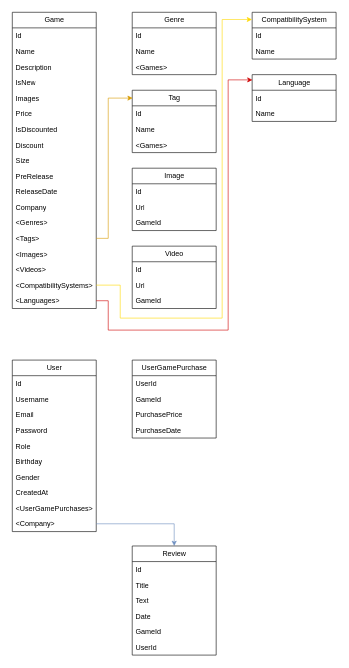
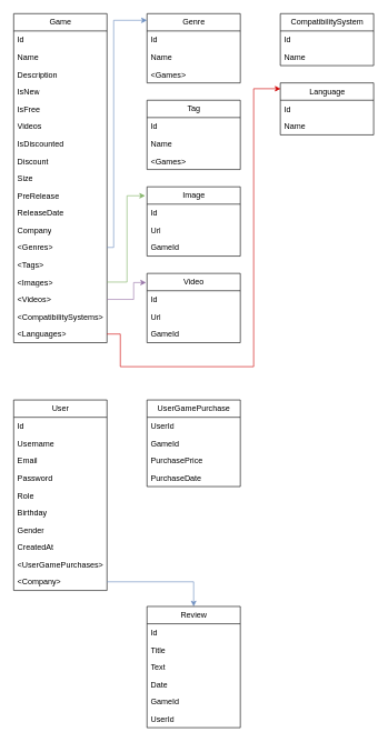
  <mxCell id="0" />
  <mxCell id="1" parent="0" />
  <mxCell id="2" value="Game" style="swimlane;fontStyle=0;childLayout=stackLayout;horizontal=1;startSize=26;fillColor=none;horizontalStack=0;resizeParent=1;resizeParentMax=0;resizeLast=0;collapsible=1;marginBottom=0;html=1;" parent="1" vertex="1"><mxGeometry x="20" y="20" width="140" height="494" as="geometry"><mxRectangle x="40" y="40" width="60" height="30" as="alternateBounds" /></mxGeometry></mxCell>
  <mxCell id="3" value="Id" style="text;strokeColor=none;fillColor=none;align=left;verticalAlign=top;spacingLeft=4;spacingRight=4;overflow=hidden;rotatable=0;points=[[0,0.5],[1,0.5]];portConstraint=eastwest;whiteSpace=wrap;html=1;" parent="2" vertex="1"><mxGeometry y="26" width="140" height="26" as="geometry" /></mxCell>
  <mxCell id="4" value="Name" style="text;strokeColor=none;fillColor=none;align=left;verticalAlign=top;spacingLeft=4;spacingRight=4;overflow=hidden;rotatable=0;points=[[0,0.5],[1,0.5]];portConstraint=eastwest;whiteSpace=wrap;html=1;" parent="2" vertex="1"><mxGeometry y="52" width="140" height="26" as="geometry" /></mxCell>
  <mxCell id="5" value="Description" style="text;strokeColor=none;fillColor=none;align=left;verticalAlign=top;spacingLeft=4;spacingRight=4;overflow=hidden;rotatable=0;points=[[0,0.5],[1,0.5]];portConstraint=eastwest;whiteSpace=wrap;html=1;" parent="2" vertex="1"><mxGeometry y="78" width="140" height="26" as="geometry" /></mxCell>
  <mxCell id="6" value="IsNew" style="text;strokeColor=none;fillColor=none;align=left;verticalAlign=top;spacingLeft=4;spacingRight=4;overflow=hidden;rotatable=0;points=[[0,0.5],[1,0.5]];portConstraint=eastwest;whiteSpace=wrap;html=1;" parent="2" vertex="1"><mxGeometry y="104" width="140" height="26" as="geometry" /></mxCell>
- <mxCell id="7" value="Images" style="text;strokeColor=none;fillColor=none;align=left;verticalAlign=top;spacingLeft=4;spacingRight=4;overflow=hidden;rotatable=0;points=[[0,0.5],[1,0.5]];portConstraint=eastwest;whiteSpace=wrap;html=1;" parent="2" vertex="1"><mxGeometry y="130" width="140" height="26" as="geometry" /></mxCell>
- <mxCell id="8" value="Price" style="text;strokeColor=none;fillColor=none;align=left;verticalAlign=top;spacingLeft=4;spacingRight=4;overflow=hidden;rotatable=0;points=[[0,0.5],[1,0.5]];portConstraint=eastwest;whiteSpace=wrap;html=1;" parent="2" vertex="1"><mxGeometry y="156" width="140" height="26" as="geometry" /></mxCell>
+ <mxCell id="7" value="IsFree" style="text;strokeColor=none;fillColor=none;align=left;verticalAlign=top;spacingLeft=4;spacingRight=4;overflow=hidden;rotatable=0;points=[[0,0.5],[1,0.5]];portConstraint=eastwest;whiteSpace=wrap;html=1;" parent="2" vertex="1"><mxGeometry y="130" width="140" height="26" as="geometry" /></mxCell>
+ <mxCell id="8" value="Videos" style="text;strokeColor=none;fillColor=none;align=left;verticalAlign=top;spacingLeft=4;spacingRight=4;overflow=hidden;rotatable=0;points=[[0,0.5],[1,0.5]];portConstraint=eastwest;whiteSpace=wrap;html=1;" parent="2" vertex="1"><mxGeometry y="156" width="140" height="26" as="geometry" /></mxCell>
  <mxCell id="9" value="IsDiscounted" style="text;strokeColor=none;fillColor=none;align=left;verticalAlign=top;spacingLeft=4;spacingRight=4;overflow=hidden;rotatable=0;points=[[0,0.5],[1,0.5]];portConstraint=eastwest;whiteSpace=wrap;html=1;" parent="2" vertex="1"><mxGeometry y="182" width="140" height="26" as="geometry" /></mxCell>
  <mxCell id="10" value="Discount" style="text;strokeColor=none;fillColor=none;align=left;verticalAlign=top;spacingLeft=4;spacingRight=4;overflow=hidden;rotatable=0;points=[[0,0.5],[1,0.5]];portConstraint=eastwest;whiteSpace=wrap;html=1;" parent="2" vertex="1"><mxGeometry y="208" width="140" height="26" as="geometry" /></mxCell>
  <mxCell id="11" value="Size" style="text;strokeColor=none;fillColor=none;align=left;verticalAlign=top;spacingLeft=4;spacingRight=4;overflow=hidden;rotatable=0;points=[[0,0.5],[1,0.5]];portConstraint=eastwest;whiteSpace=wrap;html=1;" parent="2" vertex="1"><mxGeometry y="234" width="140" height="26" as="geometry" /></mxCell>
  <mxCell id="12" value="PreRelease" style="text;strokeColor=none;fillColor=none;align=left;verticalAlign=top;spacingLeft=4;spacingRight=4;overflow=hidden;rotatable=0;points=[[0,0.5],[1,0.5]];portConstraint=eastwest;whiteSpace=wrap;html=1;" parent="2" vertex="1"><mxGeometry y="260" width="140" height="26" as="geometry" /></mxCell>
  <mxCell id="13" value="ReleaseDate" style="text;strokeColor=none;fillColor=none;align=left;verticalAlign=top;spacingLeft=4;spacingRight=4;overflow=hidden;rotatable=0;points=[[0,0.5],[1,0.5]];portConstraint=eastwest;whiteSpace=wrap;html=1;" parent="2" vertex="1"><mxGeometry y="286" width="140" height="26" as="geometry" /></mxCell>
  <mxCell id="14" value="Company" style="text;strokeColor=none;fillColor=none;align=left;verticalAlign=top;spacingLeft=4;spacingRight=4;overflow=hidden;rotatable=0;points=[[0,0.5],[1,0.5]];portConstraint=eastwest;whiteSpace=wrap;html=1;" parent="2" vertex="1"><mxGeometry y="312" width="140" height="26" as="geometry" /></mxCell>
  <mxCell id="15" value="&amp;lt;Genres&amp;gt;" style="text;strokeColor=none;fillColor=none;align=left;verticalAlign=top;spacingLeft=4;spacingRight=4;overflow=hidden;rotatable=0;points=[[0,0.5],[1,0.5]];portConstraint=eastwest;whiteSpace=wrap;html=1;" parent="2" vertex="1"><mxGeometry y="338" width="140" height="26" as="geometry" /></mxCell>
  <mxCell id="16" value="&amp;lt;Tags&amp;gt;" style="text;strokeColor=none;fillColor=none;align=left;verticalAlign=top;spacingLeft=4;spacingRight=4;overflow=hidden;rotatable=0;points=[[0,0.5],[1,0.5]];portConstraint=eastwest;whiteSpace=wrap;html=1;" parent="2" vertex="1"><mxGeometry y="364" width="140" height="26" as="geometry" /></mxCell>
  <mxCell id="17" value="&amp;lt;Images&amp;gt;" style="text;strokeColor=none;fillColor=none;align=left;verticalAlign=top;spacingLeft=4;spacingRight=4;overflow=hidden;rotatable=0;points=[[0,0.5],[1,0.5]];portConstraint=eastwest;whiteSpace=wrap;html=1;" parent="2" vertex="1"><mxGeometry y="390" width="140" height="26" as="geometry" /></mxCell>
  <mxCell id="18" value="&amp;lt;Videos&amp;gt;" style="text;strokeColor=none;fillColor=none;align=left;verticalAlign=top;spacingLeft=4;spacingRight=4;overflow=hidden;rotatable=0;points=[[0,0.5],[1,0.5]];portConstraint=eastwest;whiteSpace=wrap;html=1;" parent="2" vertex="1"><mxGeometry y="416" width="140" height="26" as="geometry" /></mxCell>
  <mxCell id="19" value="&amp;lt;CompatibilitySystems&amp;gt;" style="text;strokeColor=none;fillColor=none;align=left;verticalAlign=top;spacingLeft=4;spacingRight=4;overflow=hidden;rotatable=0;points=[[0,0.5],[1,0.5]];portConstraint=eastwest;whiteSpace=wrap;html=1;" parent="2" vertex="1"><mxGeometry y="442" width="140" height="26" as="geometry" /></mxCell>
  <mxCell id="20" value="&amp;lt;Languages&amp;gt;" style="text;strokeColor=none;fillColor=none;align=left;verticalAlign=top;spacingLeft=4;spacingRight=4;overflow=hidden;rotatable=0;points=[[0,0.5],[1,0.5]];portConstraint=eastwest;whiteSpace=wrap;html=1;" parent="2" vertex="1"><mxGeometry y="468" width="140" height="26" as="geometry" /></mxCell>
  <mxCell id="21" value="Genre" style="swimlane;fontStyle=0;childLayout=stackLayout;horizontal=1;startSize=26;fillColor=none;horizontalStack=0;resizeParent=1;resizeParentMax=0;resizeLast=0;collapsible=1;marginBottom=0;html=1;" parent="1" vertex="1"><mxGeometry x="220" y="20" width="140" height="104" as="geometry"><mxRectangle x="240" y="40" width="80" height="30" as="alternateBounds" /></mxGeometry></mxCell>
  <mxCell id="22" value="Id" style="text;strokeColor=none;fillColor=none;align=left;verticalAlign=top;spacingLeft=4;spacingRight=4;overflow=hidden;rotatable=0;points=[[0,0.5],[1,0.5]];portConstraint=eastwest;whiteSpace=wrap;html=1;" parent="21" vertex="1"><mxGeometry y="26" width="140" height="26" as="geometry" /></mxCell>
  <mxCell id="23" value="Name" style="text;strokeColor=none;fillColor=none;align=left;verticalAlign=top;spacingLeft=4;spacingRight=4;overflow=hidden;rotatable=0;points=[[0,0.5],[1,0.5]];portConstraint=eastwest;whiteSpace=wrap;html=1;" parent="21" vertex="1"><mxGeometry y="52" width="140" height="26" as="geometry" /></mxCell>
  <mxCell id="24" value="&amp;lt;Games&amp;gt;" style="text;strokeColor=none;fillColor=none;align=left;verticalAlign=top;spacingLeft=4;spacingRight=4;overflow=hidden;rotatable=0;points=[[0,0.5],[1,0.5]];portConstraint=eastwest;whiteSpace=wrap;html=1;" parent="21" vertex="1"><mxGeometry y="78" width="140" height="26" as="geometry" /></mxCell>
  <mxCell id="25" value="Tag" style="swimlane;fontStyle=0;childLayout=stackLayout;horizontal=1;startSize=26;fillColor=none;horizontalStack=0;resizeParent=1;resizeParentMax=0;resizeLast=0;collapsible=1;marginBottom=0;html=1;" parent="1" vertex="1"><mxGeometry x="220" y="150" width="140" height="104" as="geometry"><mxRectangle x="210" y="170" width="70" height="30" as="alternateBounds" /></mxGeometry></mxCell>
  <mxCell id="26" value="Id" style="text;strokeColor=none;fillColor=none;align=left;verticalAlign=top;spacingLeft=4;spacingRight=4;overflow=hidden;rotatable=0;points=[[0,0.5],[1,0.5]];portConstraint=eastwest;whiteSpace=wrap;html=1;" parent="25" vertex="1"><mxGeometry y="26" width="140" height="26" as="geometry" /></mxCell>
  <mxCell id="27" value="Name" style="text;strokeColor=none;fillColor=none;align=left;verticalAlign=top;spacingLeft=4;spacingRight=4;overflow=hidden;rotatable=0;points=[[0,0.5],[1,0.5]];portConstraint=eastwest;whiteSpace=wrap;html=1;" parent="25" vertex="1"><mxGeometry y="52" width="140" height="26" as="geometry" /></mxCell>
  <mxCell id="28" value="&amp;lt;Games&amp;gt;" style="text;strokeColor=none;fillColor=none;align=left;verticalAlign=top;spacingLeft=4;spacingRight=4;overflow=hidden;rotatable=0;points=[[0,0.5],[1,0.5]];portConstraint=eastwest;whiteSpace=wrap;html=1;" parent="25" vertex="1"><mxGeometry y="78" width="140" height="26" as="geometry" /></mxCell>
  <mxCell id="29" value="Image" style="swimlane;fontStyle=0;childLayout=stackLayout;horizontal=1;startSize=26;fillColor=none;horizontalStack=0;resizeParent=1;resizeParentMax=0;resizeLast=0;collapsible=1;marginBottom=0;html=1;" parent="1" vertex="1"><mxGeometry x="220" y="280" width="140" height="104" as="geometry" /></mxCell>
  <mxCell id="30" value="Id" style="text;strokeColor=none;fillColor=none;align=left;verticalAlign=top;spacingLeft=4;spacingRight=4;overflow=hidden;rotatable=0;points=[[0,0.5],[1,0.5]];portConstraint=eastwest;whiteSpace=wrap;html=1;" parent="29" vertex="1"><mxGeometry y="26" width="140" height="26" as="geometry" /></mxCell>
  <mxCell id="31" value="Url" style="text;strokeColor=none;fillColor=none;align=left;verticalAlign=top;spacingLeft=4;spacingRight=4;overflow=hidden;rotatable=0;points=[[0,0.5],[1,0.5]];portConstraint=eastwest;whiteSpace=wrap;html=1;" parent="29" vertex="1"><mxGeometry y="52" width="140" height="26" as="geometry" /></mxCell>
  <mxCell id="32" value="GameId" style="text;strokeColor=none;fillColor=none;align=left;verticalAlign=top;spacingLeft=4;spacingRight=4;overflow=hidden;rotatable=0;points=[[0,0.5],[1,0.5]];portConstraint=eastwest;whiteSpace=wrap;html=1;" parent="29" vertex="1"><mxGeometry y="78" width="140" height="26" as="geometry" /></mxCell>
  <mxCell id="33" value="Video" style="swimlane;fontStyle=0;childLayout=stackLayout;horizontal=1;startSize=26;fillColor=none;horizontalStack=0;resizeParent=1;resizeParentMax=0;resizeLast=0;collapsible=1;marginBottom=0;html=1;" parent="1" vertex="1"><mxGeometry x="220" y="410" width="140" height="104" as="geometry" /></mxCell>
  <mxCell id="34" value="Id" style="text;strokeColor=none;fillColor=none;align=left;verticalAlign=top;spacingLeft=4;spacingRight=4;overflow=hidden;rotatable=0;points=[[0,0.5],[1,0.5]];portConstraint=eastwest;whiteSpace=wrap;html=1;" parent="33" vertex="1"><mxGeometry y="26" width="140" height="26" as="geometry" /></mxCell>
  <mxCell id="35" value="Url" style="text;strokeColor=none;fillColor=none;align=left;verticalAlign=top;spacingLeft=4;spacingRight=4;overflow=hidden;rotatable=0;points=[[0,0.5],[1,0.5]];portConstraint=eastwest;whiteSpace=wrap;html=1;" parent="33" vertex="1"><mxGeometry y="52" width="140" height="26" as="geometry" /></mxCell>
  <mxCell id="36" value="GameId" style="text;strokeColor=none;fillColor=none;align=left;verticalAlign=top;spacingLeft=4;spacingRight=4;overflow=hidden;rotatable=0;points=[[0,0.5],[1,0.5]];portConstraint=eastwest;whiteSpace=wrap;html=1;" parent="33" vertex="1"><mxGeometry y="78" width="140" height="26" as="geometry" /></mxCell>
  <mxCell id="37" value="CompatibilitySystem" style="swimlane;fontStyle=0;childLayout=stackLayout;horizontal=1;startSize=26;fillColor=none;horizontalStack=0;resizeParent=1;resizeParentMax=0;resizeLast=0;collapsible=1;marginBottom=0;html=1;" parent="1" vertex="1"><mxGeometry x="420" y="20" width="140" height="78" as="geometry"><mxRectangle x="210" y="40" width="80" height="30" as="alternateBounds" /></mxGeometry></mxCell>
  <mxCell id="38" value="Id" style="text;strokeColor=none;fillColor=none;align=left;verticalAlign=top;spacingLeft=4;spacingRight=4;overflow=hidden;rotatable=0;points=[[0,0.5],[1,0.5]];portConstraint=eastwest;whiteSpace=wrap;html=1;" parent="37" vertex="1"><mxGeometry y="26" width="140" height="26" as="geometry" /></mxCell>
  <mxCell id="39" value="Name" style="text;strokeColor=none;fillColor=none;align=left;verticalAlign=top;spacingLeft=4;spacingRight=4;overflow=hidden;rotatable=0;points=[[0,0.5],[1,0.5]];portConstraint=eastwest;whiteSpace=wrap;html=1;" parent="37" vertex="1"><mxGeometry y="52" width="140" height="26" as="geometry" /></mxCell>
- <mxCell id="41" value="" style="edgeStyle=orthogonalEdgeStyle;rounded=0;orthogonalLoop=1;jettySize=auto;html=1;entryX=0.005;entryY=0.126;entryDx=0;entryDy=0;entryPerimeter=0;fillColor=#ffe6cc;strokeColor=#d79b00;" parent="1" source="16" target="25" edge="1"><mxGeometry relative="1" as="geometry"><Array as="points"><mxPoint x="180" y="397" /><mxPoint x="180" y="163" /></Array></mxGeometry></mxCell>
- <mxCell id="44" value="" style="edgeStyle=orthogonalEdgeStyle;rounded=0;orthogonalLoop=1;jettySize=auto;html=1;entryX=-0.002;entryY=0.154;entryDx=0;entryDy=0;entryPerimeter=0;fillColor=#e3c800;strokeColor=#FFD900;" parent="1" source="19" target="37" edge="1"><mxGeometry relative="1" as="geometry"><Array as="points"><mxPoint x="200" y="475" /><mxPoint x="200" y="530" /><mxPoint x="370" y="530" /><mxPoint x="370" y="32" /></Array></mxGeometry></mxCell>
+ <mxCell id="40" value="" style="edgeStyle=orthogonalEdgeStyle;rounded=0;orthogonalLoop=1;jettySize=auto;html=1;entryX=0;entryY=0.096;entryDx=0;entryDy=0;entryPerimeter=0;fillColor=#dae8fc;strokeColor=#6c8ebf;" parent="1" source="15" target="21" edge="1"><mxGeometry relative="1" as="geometry"><Array as="points"><mxPoint x="170" y="371" /><mxPoint x="170" y="30" /></Array></mxGeometry></mxCell>
+ <mxCell id="42" value="" style="edgeStyle=orthogonalEdgeStyle;rounded=0;orthogonalLoop=1;jettySize=auto;html=1;entryX=-0.02;entryY=0.129;entryDx=0;entryDy=0;entryPerimeter=0;fillColor=#d5e8d4;strokeColor=#82b366;" parent="1" source="17" target="29" edge="1"><mxGeometry relative="1" as="geometry"><Array as="points"><mxPoint x="190" y="423" /><mxPoint x="190" y="293" /></Array></mxGeometry></mxCell>
+ <mxCell id="43" value="" style="edgeStyle=orthogonalEdgeStyle;rounded=0;orthogonalLoop=1;jettySize=auto;html=1;entryX=-0.01;entryY=0.132;entryDx=0;entryDy=0;entryPerimeter=0;fillColor=#e1d5e7;strokeColor=#9673a6;" parent="1" source="18" target="33" edge="1"><mxGeometry relative="1" as="geometry"><Array as="points"><mxPoint x="200" y="449" /><mxPoint x="200" y="424" /></Array></mxGeometry></mxCell>
  <mxCell id="45" value="Language" style="swimlane;fontStyle=0;childLayout=stackLayout;horizontal=1;startSize=26;fillColor=none;horizontalStack=0;resizeParent=1;resizeParentMax=0;resizeLast=0;collapsible=1;marginBottom=0;html=1;" parent="1" vertex="1"><mxGeometry x="420" y="124" width="140" height="78" as="geometry"><mxRectangle x="210" y="40" width="80" height="30" as="alternateBounds" /></mxGeometry></mxCell>
  <mxCell id="46" value="Id" style="text;strokeColor=none;fillColor=none;align=left;verticalAlign=top;spacingLeft=4;spacingRight=4;overflow=hidden;rotatable=0;points=[[0,0.5],[1,0.5]];portConstraint=eastwest;whiteSpace=wrap;html=1;" parent="45" vertex="1"><mxGeometry y="26" width="140" height="26" as="geometry" /></mxCell>
  <mxCell id="47" value="Name" style="text;strokeColor=none;fillColor=none;align=left;verticalAlign=top;spacingLeft=4;spacingRight=4;overflow=hidden;rotatable=0;points=[[0,0.5],[1,0.5]];portConstraint=eastwest;whiteSpace=wrap;html=1;" parent="45" vertex="1"><mxGeometry y="52" width="140" height="26" as="geometry" /></mxCell>
  <mxCell id="48" value="" style="edgeStyle=orthogonalEdgeStyle;rounded=0;orthogonalLoop=1;jettySize=auto;html=1;entryX=0.003;entryY=0.112;entryDx=0;entryDy=0;entryPerimeter=0;strokeColor=#CF0202;" parent="1" source="20" target="45" edge="1"><mxGeometry relative="1" as="geometry"><Array as="points"><mxPoint x="180" y="501" /><mxPoint x="180" y="550" /><mxPoint x="380" y="550" /><mxPoint x="380" y="133" /></Array></mxGeometry></mxCell>
  <mxCell id="49" value="User" style="swimlane;fontStyle=0;childLayout=stackLayout;horizontal=1;startSize=26;fillColor=none;horizontalStack=0;resizeParent=1;resizeParentMax=0;resizeLast=0;collapsible=1;marginBottom=0;html=1;" parent="1" vertex="1"><mxGeometry x="20" y="600" width="140" height="286" as="geometry" /></mxCell>
  <mxCell id="50" value="Id" style="text;strokeColor=none;fillColor=none;align=left;verticalAlign=top;spacingLeft=4;spacingRight=4;overflow=hidden;rotatable=0;points=[[0,0.5],[1,0.5]];portConstraint=eastwest;whiteSpace=wrap;html=1;" parent="49" vertex="1"><mxGeometry y="26" width="140" height="26" as="geometry" /></mxCell>
  <mxCell id="51" value="Username" style="text;strokeColor=none;fillColor=none;align=left;verticalAlign=top;spacingLeft=4;spacingRight=4;overflow=hidden;rotatable=0;points=[[0,0.5],[1,0.5]];portConstraint=eastwest;whiteSpace=wrap;html=1;" parent="49" vertex="1"><mxGeometry y="52" width="140" height="26" as="geometry" /></mxCell>
  <mxCell id="52" value="Email" style="text;strokeColor=none;fillColor=none;align=left;verticalAlign=top;spacingLeft=4;spacingRight=4;overflow=hidden;rotatable=0;points=[[0,0.5],[1,0.5]];portConstraint=eastwest;whiteSpace=wrap;html=1;" parent="49" vertex="1"><mxGeometry y="78" width="140" height="26" as="geometry" /></mxCell>
  <mxCell id="53" value="Password" style="text;strokeColor=none;fillColor=none;align=left;verticalAlign=top;spacingLeft=4;spacingRight=4;overflow=hidden;rotatable=0;points=[[0,0.5],[1,0.5]];portConstraint=eastwest;whiteSpace=wrap;html=1;" parent="49" vertex="1"><mxGeometry y="104" width="140" height="26" as="geometry" /></mxCell>
  <mxCell id="54" value="Role" style="text;strokeColor=none;fillColor=none;align=left;verticalAlign=top;spacingLeft=4;spacingRight=4;overflow=hidden;rotatable=0;points=[[0,0.5],[1,0.5]];portConstraint=eastwest;whiteSpace=wrap;html=1;" parent="49" vertex="1"><mxGeometry y="130" width="140" height="26" as="geometry" /></mxCell>
  <mxCell id="55" value="Birthday" style="text;strokeColor=none;fillColor=none;align=left;verticalAlign=top;spacingLeft=4;spacingRight=4;overflow=hidden;rotatable=0;points=[[0,0.5],[1,0.5]];portConstraint=eastwest;whiteSpace=wrap;html=1;" parent="49" vertex="1"><mxGeometry y="156" width="140" height="26" as="geometry" /></mxCell>
  <mxCell id="56" value="Gender" style="text;strokeColor=none;fillColor=none;align=left;verticalAlign=top;spacingLeft=4;spacingRight=4;overflow=hidden;rotatable=0;points=[[0,0.5],[1,0.5]];portConstraint=eastwest;whiteSpace=wrap;html=1;" parent="49" vertex="1"><mxGeometry y="182" width="140" height="26" as="geometry" /></mxCell>
  <mxCell id="57" value="CreatedAt" style="text;strokeColor=none;fillColor=none;align=left;verticalAlign=top;spacingLeft=4;spacingRight=4;overflow=hidden;rotatable=0;points=[[0,0.5],[1,0.5]];portConstraint=eastwest;whiteSpace=wrap;html=1;" parent="49" vertex="1"><mxGeometry y="208" width="140" height="26" as="geometry" /></mxCell>
  <mxCell id="58" value="&amp;lt;UserGamePurchases&amp;gt;" style="text;strokeColor=none;fillColor=none;align=left;verticalAlign=top;spacingLeft=4;spacingRight=4;overflow=hidden;rotatable=0;points=[[0,0.5],[1,0.5]];portConstraint=eastwest;whiteSpace=wrap;html=1;" parent="49" vertex="1"><mxGeometry y="234" width="140" height="26" as="geometry" /></mxCell>
  <mxCell id="59" value="&amp;lt;Company&amp;gt;" style="text;strokeColor=none;fillColor=none;align=left;verticalAlign=top;spacingLeft=4;spacingRight=4;overflow=hidden;rotatable=0;points=[[0,0.5],[1,0.5]];portConstraint=eastwest;whiteSpace=wrap;html=1;" parent="49" vertex="1"><mxGeometry y="260" width="140" height="26" as="geometry" /></mxCell>
  <mxCell id="60" value="" style="edgeStyle=orthogonalEdgeStyle;rounded=0;orthogonalLoop=1;jettySize=auto;html=1;fillColor=#dae8fc;strokeColor=#6c8ebf;" parent="1" source="59" target="61" edge="1"><mxGeometry relative="1" as="geometry"><mxPoint x="230" y="1011" as="targetPoint" /></mxGeometry></mxCell>
  <mxCell id="61" value="Review" style="swimlane;fontStyle=0;childLayout=stackLayout;horizontal=1;startSize=26;fillColor=none;horizontalStack=0;resizeParent=1;resizeParentMax=0;resizeLast=0;collapsible=1;marginBottom=0;html=1;" parent="1" vertex="1"><mxGeometry x="220" y="910" width="140" height="182" as="geometry" /></mxCell>
  <mxCell id="62" value="Id" style="text;strokeColor=none;fillColor=none;align=left;verticalAlign=top;spacingLeft=4;spacingRight=4;overflow=hidden;rotatable=0;points=[[0,0.5],[1,0.5]];portConstraint=eastwest;whiteSpace=wrap;html=1;" parent="61" vertex="1"><mxGeometry y="26" width="140" height="26" as="geometry" /></mxCell>
  <mxCell id="63" value="Title" style="text;strokeColor=none;fillColor=none;align=left;verticalAlign=top;spacingLeft=4;spacingRight=4;overflow=hidden;rotatable=0;points=[[0,0.5],[1,0.5]];portConstraint=eastwest;whiteSpace=wrap;html=1;" parent="61" vertex="1"><mxGeometry y="52" width="140" height="26" as="geometry" /></mxCell>
  <mxCell id="64" value="Text" style="text;strokeColor=none;fillColor=none;align=left;verticalAlign=top;spacingLeft=4;spacingRight=4;overflow=hidden;rotatable=0;points=[[0,0.5],[1,0.5]];portConstraint=eastwest;whiteSpace=wrap;html=1;" parent="61" vertex="1"><mxGeometry y="78" width="140" height="26" as="geometry" /></mxCell>
  <mxCell id="65" value="Date" style="text;strokeColor=none;fillColor=none;align=left;verticalAlign=top;spacingLeft=4;spacingRight=4;overflow=hidden;rotatable=0;points=[[0,0.5],[1,0.5]];portConstraint=eastwest;whiteSpace=wrap;html=1;" parent="61" vertex="1"><mxGeometry y="104" width="140" height="26" as="geometry" /></mxCell>
  <mxCell id="66" value="GameId" style="text;strokeColor=none;fillColor=none;align=left;verticalAlign=top;spacingLeft=4;spacingRight=4;overflow=hidden;rotatable=0;points=[[0,0.5],[1,0.5]];portConstraint=eastwest;whiteSpace=wrap;html=1;" parent="61" vertex="1"><mxGeometry y="130" width="140" height="26" as="geometry" /></mxCell>
  <mxCell id="67" value="UserId" style="text;strokeColor=none;fillColor=none;align=left;verticalAlign=top;spacingLeft=4;spacingRight=4;overflow=hidden;rotatable=0;points=[[0,0.5],[1,0.5]];portConstraint=eastwest;whiteSpace=wrap;html=1;" parent="61" vertex="1"><mxGeometry y="156" width="140" height="26" as="geometry" /></mxCell>
  <mxCell id="68" value="UserGamePurchase" style="swimlane;fontStyle=0;childLayout=stackLayout;horizontal=1;startSize=26;fillColor=none;horizontalStack=0;resizeParent=1;resizeParentMax=0;resizeLast=0;collapsible=1;marginBottom=0;html=1;" parent="1" vertex="1"><mxGeometry x="220" y="600" width="140" height="130" as="geometry" /></mxCell>
  <mxCell id="69" value="UserId" style="text;strokeColor=none;fillColor=none;align=left;verticalAlign=top;spacingLeft=4;spacingRight=4;overflow=hidden;rotatable=0;points=[[0,0.5],[1,0.5]];portConstraint=eastwest;whiteSpace=wrap;html=1;" parent="68" vertex="1"><mxGeometry y="26" width="140" height="26" as="geometry" /></mxCell>
  <mxCell id="70" value="GameId" style="text;strokeColor=none;fillColor=none;align=left;verticalAlign=top;spacingLeft=4;spacingRight=4;overflow=hidden;rotatable=0;points=[[0,0.5],[1,0.5]];portConstraint=eastwest;whiteSpace=wrap;html=1;" parent="68" vertex="1"><mxGeometry y="52" width="140" height="26" as="geometry" /></mxCell>
  <mxCell id="71" value="PurchasePrice" style="text;strokeColor=none;fillColor=none;align=left;verticalAlign=top;spacingLeft=4;spacingRight=4;overflow=hidden;rotatable=0;points=[[0,0.5],[1,0.5]];portConstraint=eastwest;whiteSpace=wrap;html=1;" parent="68" vertex="1"><mxGeometry y="78" width="140" height="26" as="geometry" /></mxCell>
  <mxCell id="72" value="PurchaseDate" style="text;strokeColor=none;fillColor=none;align=left;verticalAlign=top;spacingLeft=4;spacingRight=4;overflow=hidden;rotatable=0;points=[[0,0.5],[1,0.5]];portConstraint=eastwest;whiteSpace=wrap;html=1;" parent="68" vertex="1"><mxGeometry y="104" width="140" height="26" as="geometry" /></mxCell>
